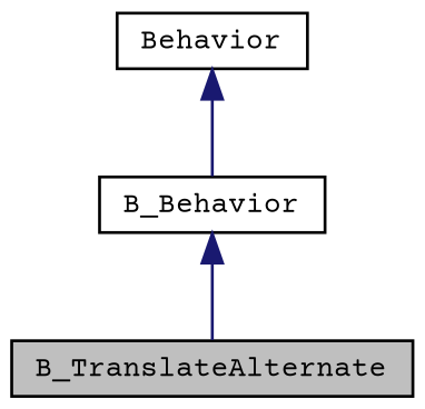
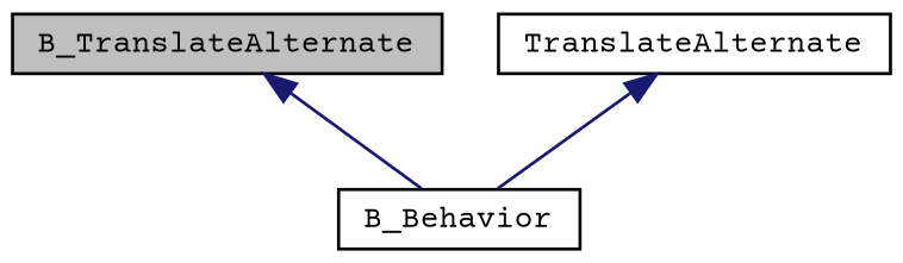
  digraph {
    fontname="Courier Prime"
    node [color=black fillcolor=white fontname="Courier Prime" fontsize=10 shape=record style=filled]
    edge [color=midnightblue dir=back fontname="Courier Prime" fontsize=10 labelfontname=Helvetica labelfontsize=10 style=solid]
    n1 [fillcolor=grey75 fontcolor=black height=0.2 label=B_TranslateAlternate width=0.4]
    n2 [height=0.2 label=B_Behavior width=0.4]
-   n3 [height=0.2 label=Behavior width=0.4]
-   n2 -> n1
+   n3 [height=0.2 label=TranslateAlternate width=0.4]
+   n1 -> n2
    n3 -> n2
  }
